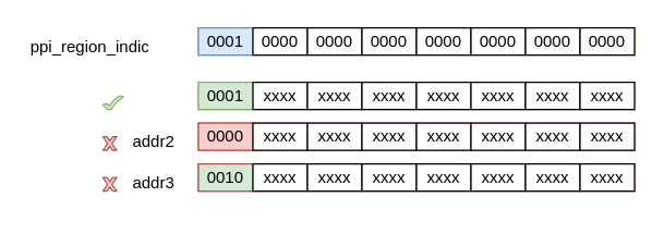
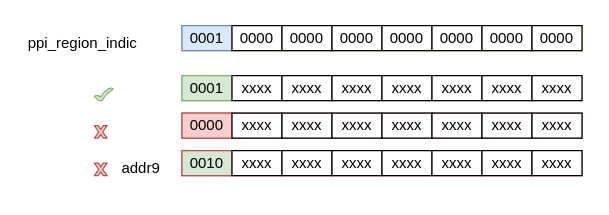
  <mxCell id="0" />
  <mxCell id="1" parent="0" />
  <mxCell id="2" value="" style="group;fillColor=#ffe6cc;strokeColor=#d79b00;" vertex="1" connectable="0" parent="1"><mxGeometry x="145" y="20" width="320" height="20" as="geometry" /></mxCell>
  <mxCell id="3" value="0001" style="rounded=0;whiteSpace=wrap;html=1;fillColor=#dae8fc;strokeColor=#6c8ebf;" vertex="1" parent="2"><mxGeometry width="40" height="20" as="geometry" /></mxCell>
  <mxCell id="4" value="0000" style="rounded=0;whiteSpace=wrap;html=1;" vertex="1" parent="2"><mxGeometry x="40" width="40" height="20" as="geometry" /></mxCell>
  <mxCell id="5" value="0000" style="rounded=0;whiteSpace=wrap;html=1;" vertex="1" parent="2"><mxGeometry x="80" width="40" height="20" as="geometry" /></mxCell>
  <mxCell id="6" value="0000" style="rounded=0;whiteSpace=wrap;html=1;" vertex="1" parent="2"><mxGeometry x="120" width="40" height="20" as="geometry" /></mxCell>
  <mxCell id="7" value="0000" style="rounded=0;whiteSpace=wrap;html=1;" vertex="1" parent="2"><mxGeometry x="160" width="40" height="20" as="geometry" /></mxCell>
  <mxCell id="8" value="0000" style="rounded=0;whiteSpace=wrap;html=1;" vertex="1" parent="2"><mxGeometry x="200" width="40" height="20" as="geometry" /></mxCell>
  <mxCell id="9" value="0000" style="rounded=0;whiteSpace=wrap;html=1;" vertex="1" parent="2"><mxGeometry x="240" width="40" height="20" as="geometry" /></mxCell>
  <mxCell id="10" value="0000" style="rounded=0;whiteSpace=wrap;html=1;" vertex="1" parent="2"><mxGeometry x="280" width="40" height="20" as="geometry" /></mxCell>
  <mxCell id="11" value="" style="group" vertex="1" connectable="0" parent="1"><mxGeometry x="95" y="60" width="370" height="30" as="geometry" /></mxCell>
  <mxCell id="12" value="" style="group;fillColor=#d5e8d4;strokeColor=#82b366;" vertex="1" connectable="0" parent="11"><mxGeometry x="50" width="320" height="20" as="geometry" /></mxCell>
  <mxCell id="13" value="0001" style="rounded=0;whiteSpace=wrap;html=1;fillColor=#d5e8d4;strokeColor=#82b366;" vertex="1" parent="12"><mxGeometry width="40" height="20" as="geometry" /></mxCell>
  <mxCell id="14" value="xxxx" style="rounded=0;whiteSpace=wrap;html=1;" vertex="1" parent="12"><mxGeometry x="40" width="40" height="20" as="geometry" /></mxCell>
  <mxCell id="15" value="xxxx" style="rounded=0;whiteSpace=wrap;html=1;" vertex="1" parent="12"><mxGeometry x="80" width="40" height="20" as="geometry" /></mxCell>
  <mxCell id="16" value="xxxx" style="rounded=0;whiteSpace=wrap;html=1;" vertex="1" parent="12"><mxGeometry x="120" width="40" height="20" as="geometry" /></mxCell>
  <mxCell id="17" value="xxxx" style="rounded=0;whiteSpace=wrap;html=1;" vertex="1" parent="12"><mxGeometry x="160" width="40" height="20" as="geometry" /></mxCell>
  <mxCell id="18" value="xxxx" style="rounded=0;whiteSpace=wrap;html=1;" vertex="1" parent="12"><mxGeometry x="200" width="40" height="20" as="geometry" /></mxCell>
  <mxCell id="19" value="xxxx" style="rounded=0;whiteSpace=wrap;html=1;" vertex="1" parent="12"><mxGeometry x="240" width="40" height="20" as="geometry" /></mxCell>
  <mxCell id="20" value="xxxx" style="rounded=0;whiteSpace=wrap;html=1;" vertex="1" parent="12"><mxGeometry x="280" width="40" height="20" as="geometry" /></mxCell>
  <mxCell id="21" value="" style="group" vertex="1" connectable="0" parent="1"><mxGeometry x="95" y="90" width="370" height="30" as="geometry" /></mxCell>
  <mxCell id="22" value="" style="group;fillColor=#f8cecc;strokeColor=#b85450;" vertex="1" connectable="0" parent="21"><mxGeometry x="50" width="320" height="20" as="geometry" /></mxCell>
  <mxCell id="23" value="0000" style="rounded=0;whiteSpace=wrap;html=1;fillColor=#f8cecc;strokeColor=#b85450;" vertex="1" parent="22"><mxGeometry width="40" height="20" as="geometry" /></mxCell>
  <mxCell id="24" value="xxxx" style="rounded=0;whiteSpace=wrap;html=1;" vertex="1" parent="22"><mxGeometry x="40" width="40" height="20" as="geometry" /></mxCell>
  <mxCell id="25" value="xxxx" style="rounded=0;whiteSpace=wrap;html=1;" vertex="1" parent="22"><mxGeometry x="80" width="40" height="20" as="geometry" /></mxCell>
  <mxCell id="26" value="xxxx" style="rounded=0;whiteSpace=wrap;html=1;" vertex="1" parent="22"><mxGeometry x="120" width="40" height="20" as="geometry" /></mxCell>
  <mxCell id="27" value="xxxx" style="rounded=0;whiteSpace=wrap;html=1;" vertex="1" parent="22"><mxGeometry x="160" width="40" height="20" as="geometry" /></mxCell>
  <mxCell id="28" value="xxxx" style="rounded=0;whiteSpace=wrap;html=1;" vertex="1" parent="22"><mxGeometry x="200" width="40" height="20" as="geometry" /></mxCell>
  <mxCell id="29" value="xxxx" style="rounded=0;whiteSpace=wrap;html=1;" vertex="1" parent="22"><mxGeometry x="240" width="40" height="20" as="geometry" /></mxCell>
  <mxCell id="30" value="xxxx" style="rounded=0;whiteSpace=wrap;html=1;" vertex="1" parent="22"><mxGeometry x="280" width="40" height="20" as="geometry" /></mxCell>
- <mxCell id="31" value="addr2" style="text;whiteSpace=wrap;html=1;" vertex="1" parent="21"><mxGeometry width="50" height="30" as="geometry" /></mxCell>
  <mxCell id="32" value="" style="group" vertex="1" connectable="0" parent="1"><mxGeometry x="95" y="120" width="370" height="30" as="geometry" /></mxCell>
  <mxCell id="33" value="" style="group;fillColor=#f8cecc;strokeColor=#b85450;" vertex="1" connectable="0" parent="32"><mxGeometry x="50" width="320" height="20" as="geometry" /></mxCell>
  <mxCell id="34" value="0010" style="rounded=0;whiteSpace=wrap;html=1;fillColor=#d5e8d4;strokeColor=#b85450;" vertex="1" parent="33"><mxGeometry width="40" height="20" as="geometry" /></mxCell>
  <mxCell id="35" value="xxxx" style="rounded=0;whiteSpace=wrap;html=1;" vertex="1" parent="33"><mxGeometry x="40" width="40" height="20" as="geometry" /></mxCell>
  <mxCell id="36" value="xxxx" style="rounded=0;whiteSpace=wrap;html=1;" vertex="1" parent="33"><mxGeometry x="80" width="40" height="20" as="geometry" /></mxCell>
  <mxCell id="37" value="xxxx" style="rounded=0;whiteSpace=wrap;html=1;" vertex="1" parent="33"><mxGeometry x="120" width="40" height="20" as="geometry" /></mxCell>
  <mxCell id="38" value="xxxx" style="rounded=0;whiteSpace=wrap;html=1;" vertex="1" parent="33"><mxGeometry x="160" width="40" height="20" as="geometry" /></mxCell>
  <mxCell id="39" value="xxxx" style="rounded=0;whiteSpace=wrap;html=1;" vertex="1" parent="33"><mxGeometry x="200" width="40" height="20" as="geometry" /></mxCell>
  <mxCell id="40" value="xxxx" style="rounded=0;whiteSpace=wrap;html=1;" vertex="1" parent="33"><mxGeometry x="240" width="40" height="20" as="geometry" /></mxCell>
  <mxCell id="41" value="xxxx" style="rounded=0;whiteSpace=wrap;html=1;" vertex="1" parent="33"><mxGeometry x="280" width="40" height="20" as="geometry" /></mxCell>
- <mxCell id="42" value="addr3" style="text;whiteSpace=wrap;html=1;" vertex="1" parent="32"><mxGeometry width="50" height="30" as="geometry" /></mxCell>
+ <mxCell id="42" value="addr9" style="text;whiteSpace=wrap;html=1;" vertex="1" parent="32"><mxGeometry width="50" height="30" as="geometry" /></mxCell>
  <mxCell id="43" value="ppi_region_indic&amp;nbsp;" style="text;whiteSpace=wrap;html=1;" vertex="1" parent="1"><mxGeometry x="20" y="20" width="110" height="30" as="geometry" /></mxCell>
  <mxCell id="44" value="" style="verticalLabelPosition=bottom;verticalAlign=top;html=1;shape=mxgraph.basic.tick;fillColor=#d5e8d4;strokeColor=#82b366;" vertex="1" parent="1"><mxGeometry x="75" y="70" width="15" height="10" as="geometry" /></mxCell>
  <mxCell id="45" value="" style="verticalLabelPosition=bottom;verticalAlign=top;html=1;shape=mxgraph.basic.x;fillColor=#f8cecc;strokeColor=#b85450;" vertex="1" parent="1"><mxGeometry x="75" y="100" width="10" height="10" as="geometry" /></mxCell>
  <mxCell id="46" value="" style="verticalLabelPosition=bottom;verticalAlign=top;html=1;shape=mxgraph.basic.x;fillColor=#f8cecc;strokeColor=#b85450;" vertex="1" parent="1"><mxGeometry x="75" y="130" width="10" height="10" as="geometry" /></mxCell>
